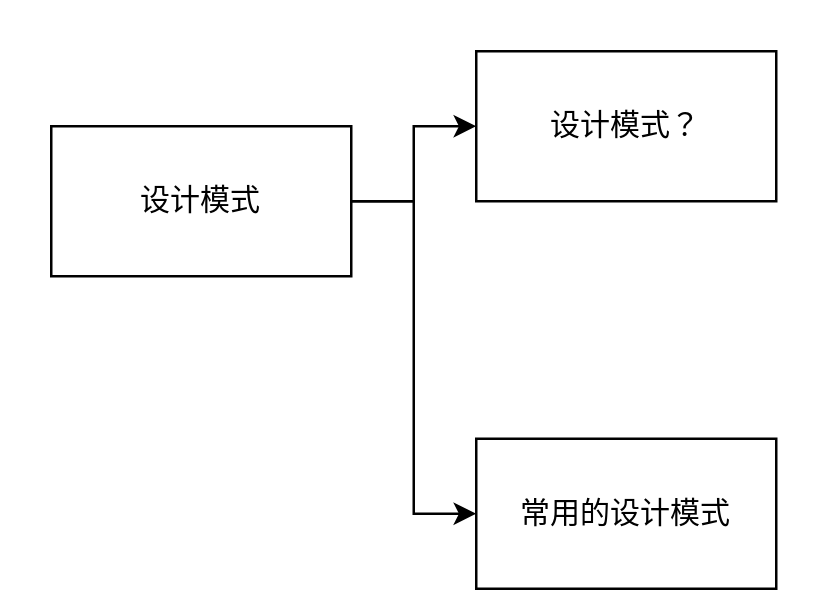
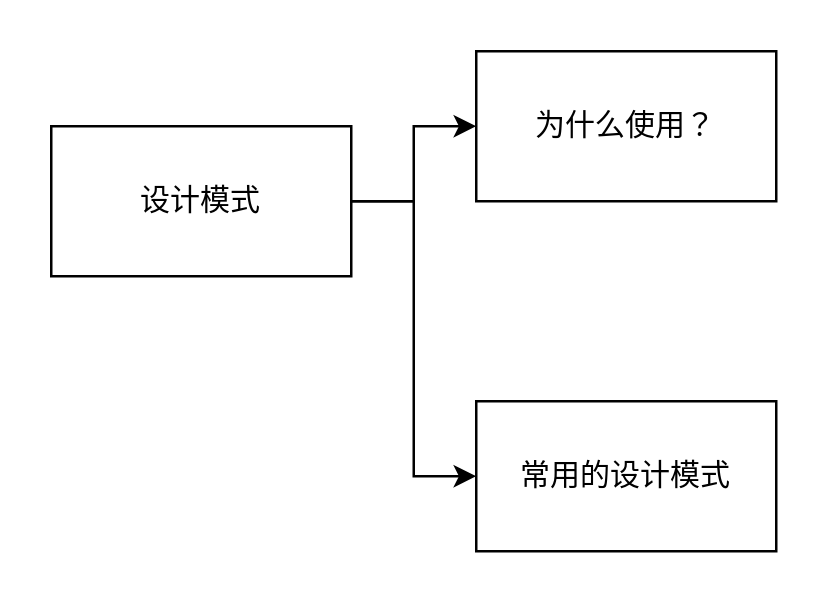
  <mxCell id="0" />
  <mxCell id="1" parent="0" />
  <mxCell id="2" value="" style="edgeStyle=orthogonalEdgeStyle;rounded=0;orthogonalLoop=1;jettySize=auto;html=1;entryX=0;entryY=0.5;entryDx=0;entryDy=0;" edge="1" parent="1" source="4" target="5"><mxGeometry relative="1" as="geometry" /></mxCell>
  <mxCell id="3" style="edgeStyle=orthogonalEdgeStyle;rounded=0;orthogonalLoop=1;jettySize=auto;html=1;entryX=0;entryY=0.5;entryDx=0;entryDy=0;" edge="1" parent="1" source="4" target="6"><mxGeometry relative="1" as="geometry" /></mxCell>
  <mxCell id="4" value="设计模式" style="rounded=0;whiteSpace=wrap;html=1;" vertex="1" parent="1"><mxGeometry x="20" y="50" width="120" height="60" as="geometry" /></mxCell>
- <mxCell id="5" value="设计模式？" style="rounded=0;whiteSpace=wrap;html=1;" vertex="1" parent="1"><mxGeometry x="190" y="20" width="120" height="60" as="geometry" /></mxCell>
- <mxCell id="6" value="常用的设计模式" style="rounded=0;whiteSpace=wrap;html=1;" vertex="1" parent="1"><mxGeometry x="190" y="175" width="120" height="60" as="geometry" /></mxCell>
+ <mxCell id="5" value="为什么使用？" style="rounded=0;whiteSpace=wrap;html=1;" vertex="1" parent="1"><mxGeometry x="190" y="20" width="120" height="60" as="geometry" /></mxCell>
+ <mxCell id="6" value="常用的设计模式" style="rounded=0;whiteSpace=wrap;html=1;" vertex="1" parent="1"><mxGeometry x="190" y="160" width="120" height="60" as="geometry" /></mxCell>
